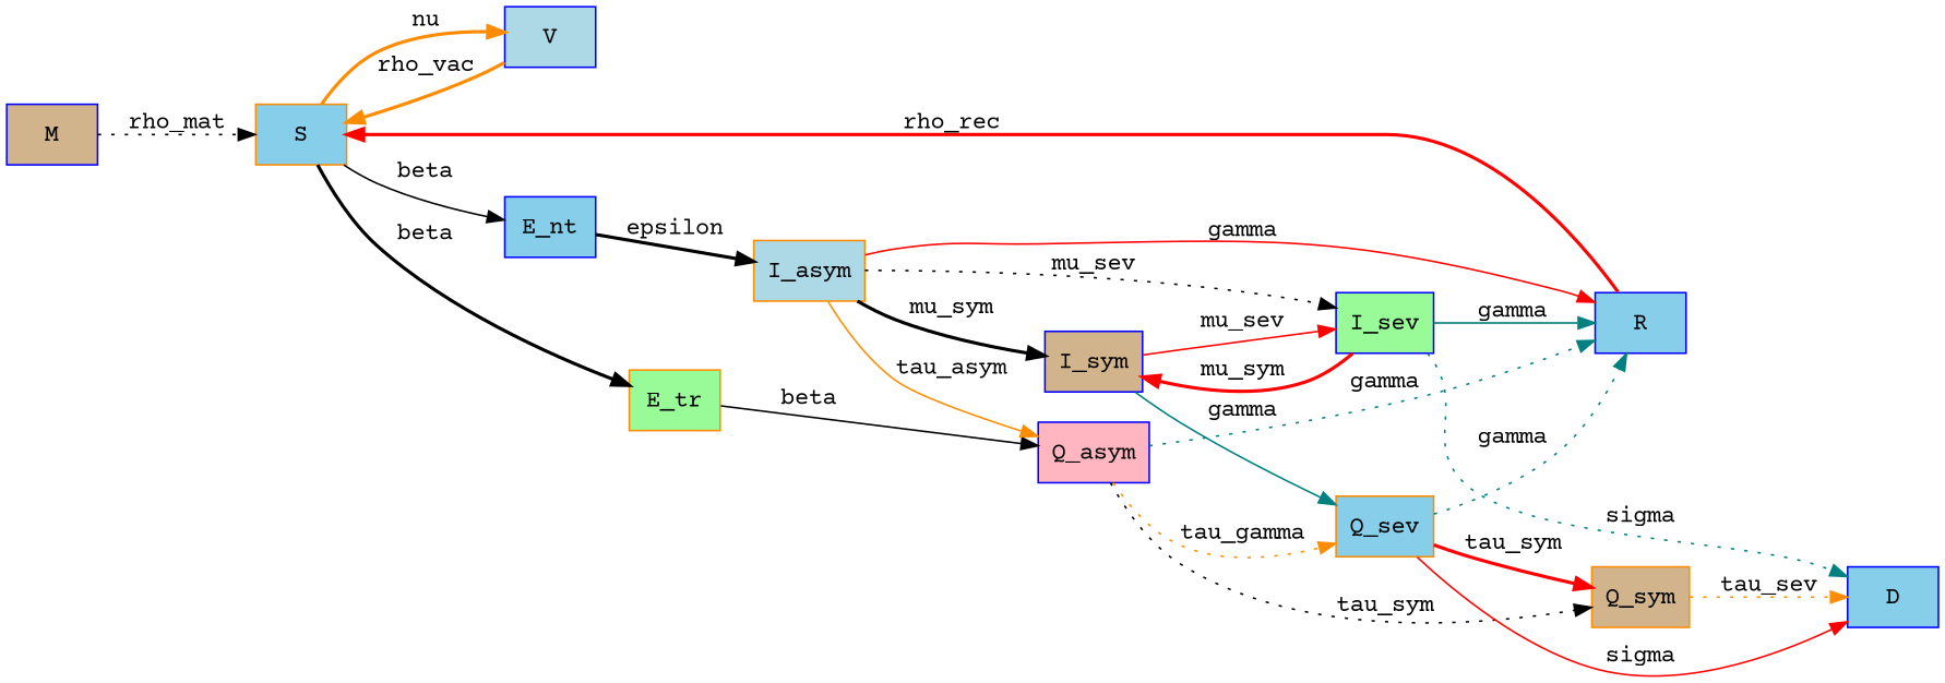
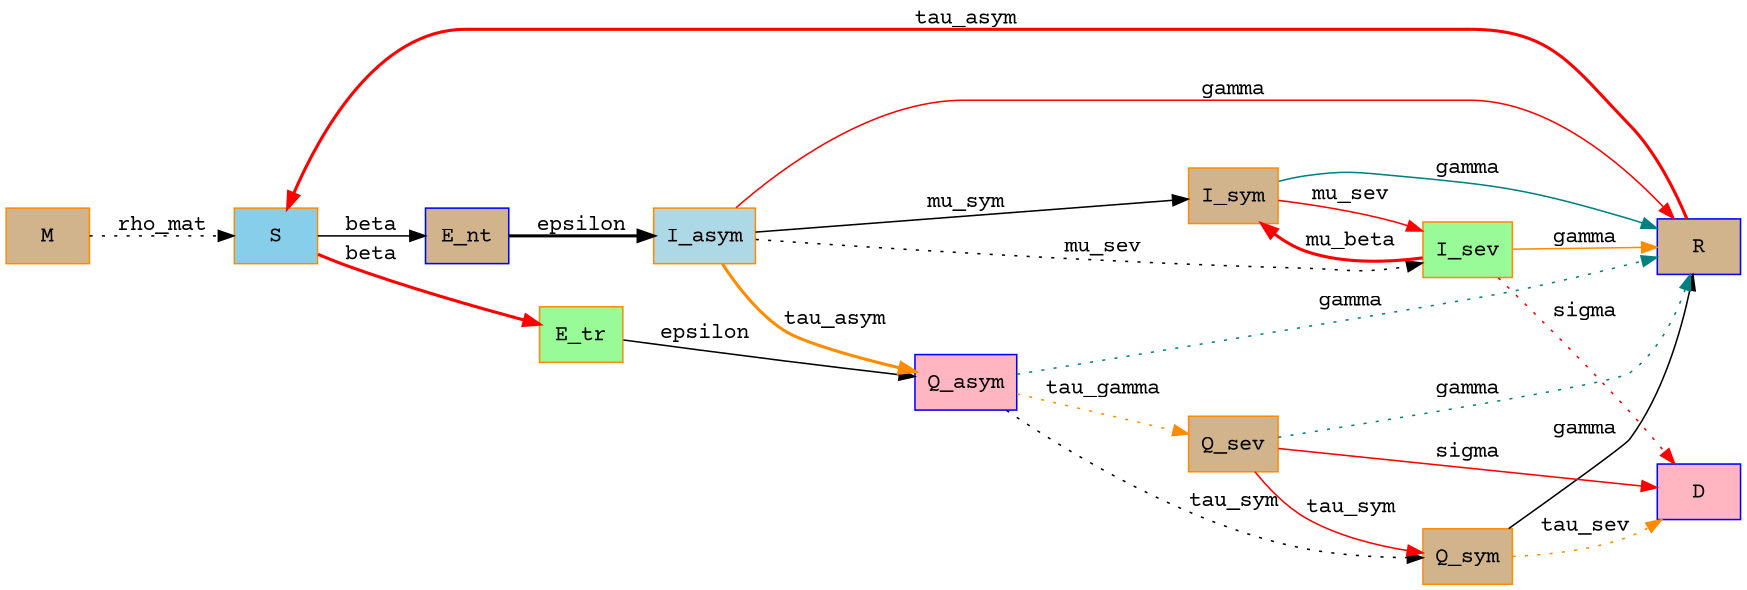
  digraph {
    fontname="Courier Prime"
    rankdir=LR
    node [color=blue fillcolor=tan fontname="Courier Prime" shape=box style=filled]
    edge [color=black fontname="Courier Prime" style=solid]
-   M
-   V [fillcolor=lightblue]
-   R [fillcolor=skyblue]
+   M [color=darkorange]
+   R
    S [color=darkorange fillcolor=skyblue]
-   E_nt [fillcolor=skyblue]
+   E_nt
    E_tr [color=darkorange fillcolor=palegreen]
    I_asym [color=darkorange fillcolor=lightblue]
-   I_sym
-   I_sev [fillcolor=palegreen]
+   I_sym [color=darkorange]
+   I_sev [color=darkorange fillcolor=palegreen]
    Q_asym [fillcolor=lightpink]
    Q_sym [color=darkorange]
-   Q_sev [color=darkorange fillcolor=skyblue]
-   D [fillcolor=skyblue]
+   Q_sev [color=darkorange]
+   D [fillcolor=lightpink]
    subgraph sub_1 {
      M
-     V
      R
      S
      E_nt
      E_tr
      I_asym
      I_sym
      I_sev
      Q_asym
      Q_sym
      Q_sev
      D
    }
    M -> S [label=rho_mat style=dotted]
-   V -> S [color=darkorange label=rho_vac style=bold]
-   R -> S [color=red label=rho_rec style=bold]
-   S -> V [color=darkorange label=nu style=bold]
+   R -> S [color=red label=tau_asym style=bold]
    S -> E_nt [label=beta]
-   S -> E_tr [label=beta style=bold]
+   S -> E_tr [color=red label=beta style=bold]
    E_nt -> I_asym [label=epsilon style=bold]
-   E_tr -> Q_asym [label=beta]
+   E_tr -> Q_asym [label=epsilon]
    I_asym -> R [color=red label=gamma]
-   I_asym -> I_sym [label=mu_sym style=bold]
+   I_asym -> I_sym [label=mu_sym]
    I_asym -> I_sev [label=mu_sev style=dotted]
-   I_asym -> Q_asym [color=darkorange label=tau_asym]
-   I_sym -> Q_sev [color=teal label=gamma]
+   I_asym -> Q_asym [color=darkorange label=tau_asym style=bold]
+   I_sym -> R [color=teal label=gamma]
    I_sym -> I_sev [color=red label=mu_sev]
-   I_sev -> R [color=teal label=gamma]
-   I_sev -> I_sym [color=red label=mu_sym style=bold]
-   I_sev -> D [color=teal label=sigma style=dotted]
+   I_sev -> R [color=darkorange label=gamma]
+   I_sev -> I_sym [color=red label=mu_beta style=bold]
+   I_sev -> D [color=red label=sigma style=dotted]
    Q_asym -> R [color=teal label=gamma style=dotted]
    Q_asym -> Q_sym [label=tau_sym style=dotted]
    Q_asym -> Q_sev [color=darkorange label=tau_gamma style=dotted]
+   Q_sym -> R [label=gamma]
    Q_sym -> D [color=darkorange label=tau_sev style=dotted]
    Q_sev -> R [color=teal label=gamma style=dotted]
-   Q_sev -> Q_sym [color=red label=tau_sym style=bold]
+   Q_sev -> Q_sym [color=red label=tau_sym]
    Q_sev -> D [color=red label=sigma]
  }
